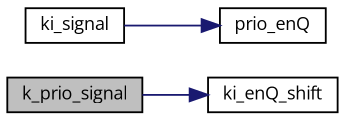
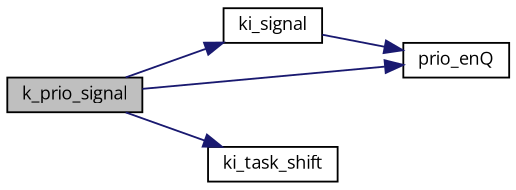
  digraph {
    fontname="Open Sans"
    rankdir=LR
    node [color=black fillcolor=white fontname="Open Sans" fontsize=10 shape=record style=filled]
    edge [color=midnightblue fontname="Open Sans" fontsize=10 labelfontname=Helvetica labelfontsize=10 style=solid]
    n1 [fillcolor=grey75 fontcolor=black height=0.2 label=k_prio_signal width=0.4]
    n2 [height=0.2 label=ki_signal width=0.4]
    n3 [height=0.2 label=prio_enQ width=0.4]
-   n4 [height=0.2 label=ki_enQ_shift width=0.4]
+   n4 [height=0.2 label=ki_task_shift width=0.4]
+   n1 -> n2
+   n1 -> n3
    n1 -> n4
    n2 -> n3
  }
